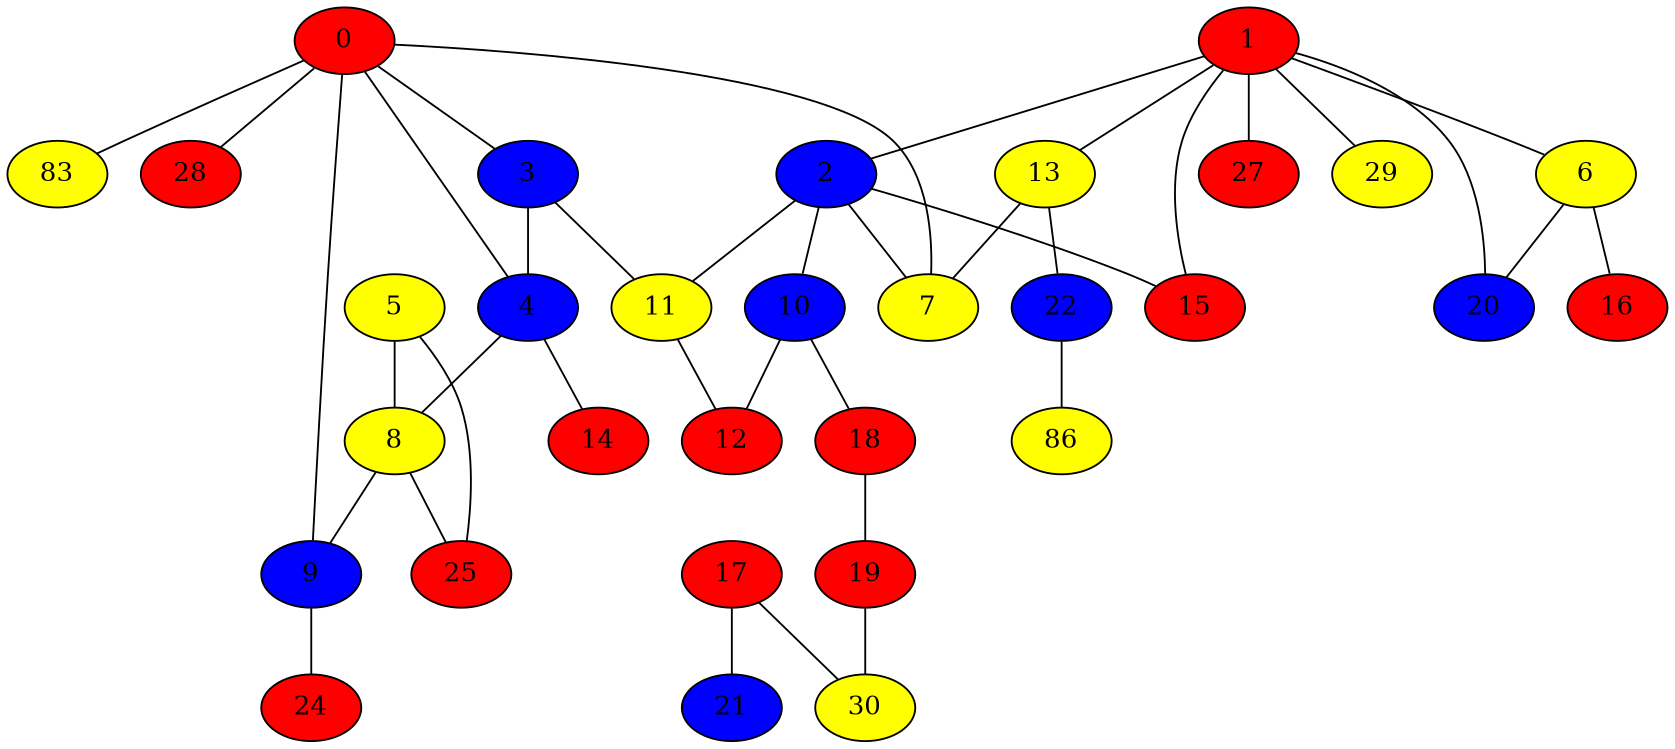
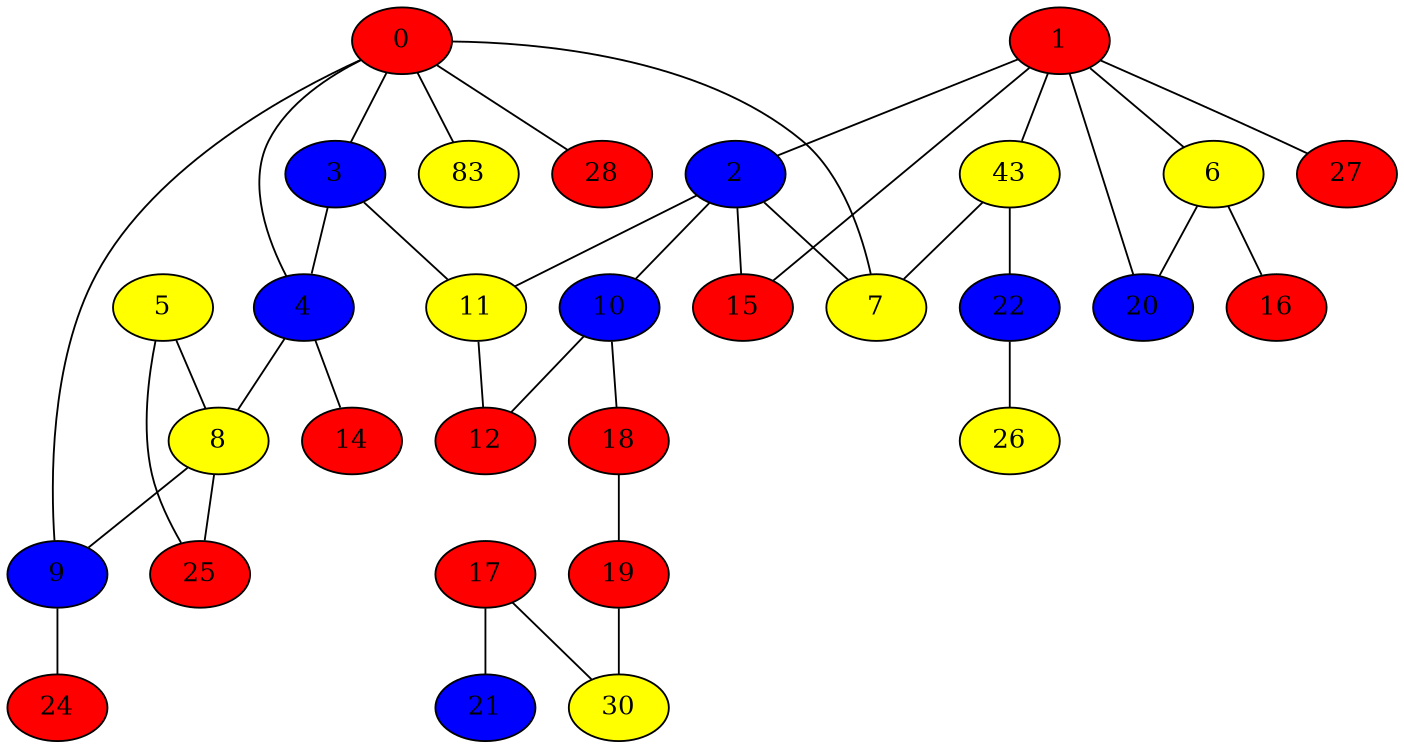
  graph {
    node [fillcolor=red style=filled]
    3 [fillcolor=blue]
    0
    4 [fillcolor=blue]
    7 [fillcolor=yellow]
    9 [fillcolor=blue]
    n6 [fillcolor=yellow label=83]
    28
    11 [fillcolor=yellow]
    8 [fillcolor=yellow]
    14
    24
    2 [fillcolor=blue]
    1
    6 [fillcolor=yellow]
-   13 [fillcolor=yellow]
+   13 [fillcolor=yellow label=43]
    15
    20 [fillcolor=blue]
    27
-   29 [fillcolor=yellow]
    10 [fillcolor=blue]
    16
    22 [fillcolor=blue]
    12
    18
    25
    5 [fillcolor=yellow]
    19
-   26 [fillcolor=yellow label=86]
+   26 [fillcolor=yellow]
    21 [fillcolor=blue]
    17
    30 [fillcolor=yellow]
    3 -- 4
    3 -- 11
    0 -- 3
    0 -- 4
    0 -- 7
    0 -- 9
    0 -- n6
    0 -- 28
    4 -- 8
    4 -- 14
    9 -- 24
    11 -- 12
    8 -- 9
    8 -- 25
    2 -- 7
    2 -- 11
    2 -- 15
    2 -- 10
    1 -- 2
    1 -- 6
    1 -- 13
    1 -- 15
    1 -- 20
    1 -- 27
-   1 -- 29
    6 -- 20
    6 -- 16
    13 -- 7
    13 -- 22
    10 -- 12
    10 -- 18
    22 -- 26
    18 -- 19
    5 -- 8
    5 -- 25
    19 -- 30
    17 -- 21
    17 -- 30
  }
